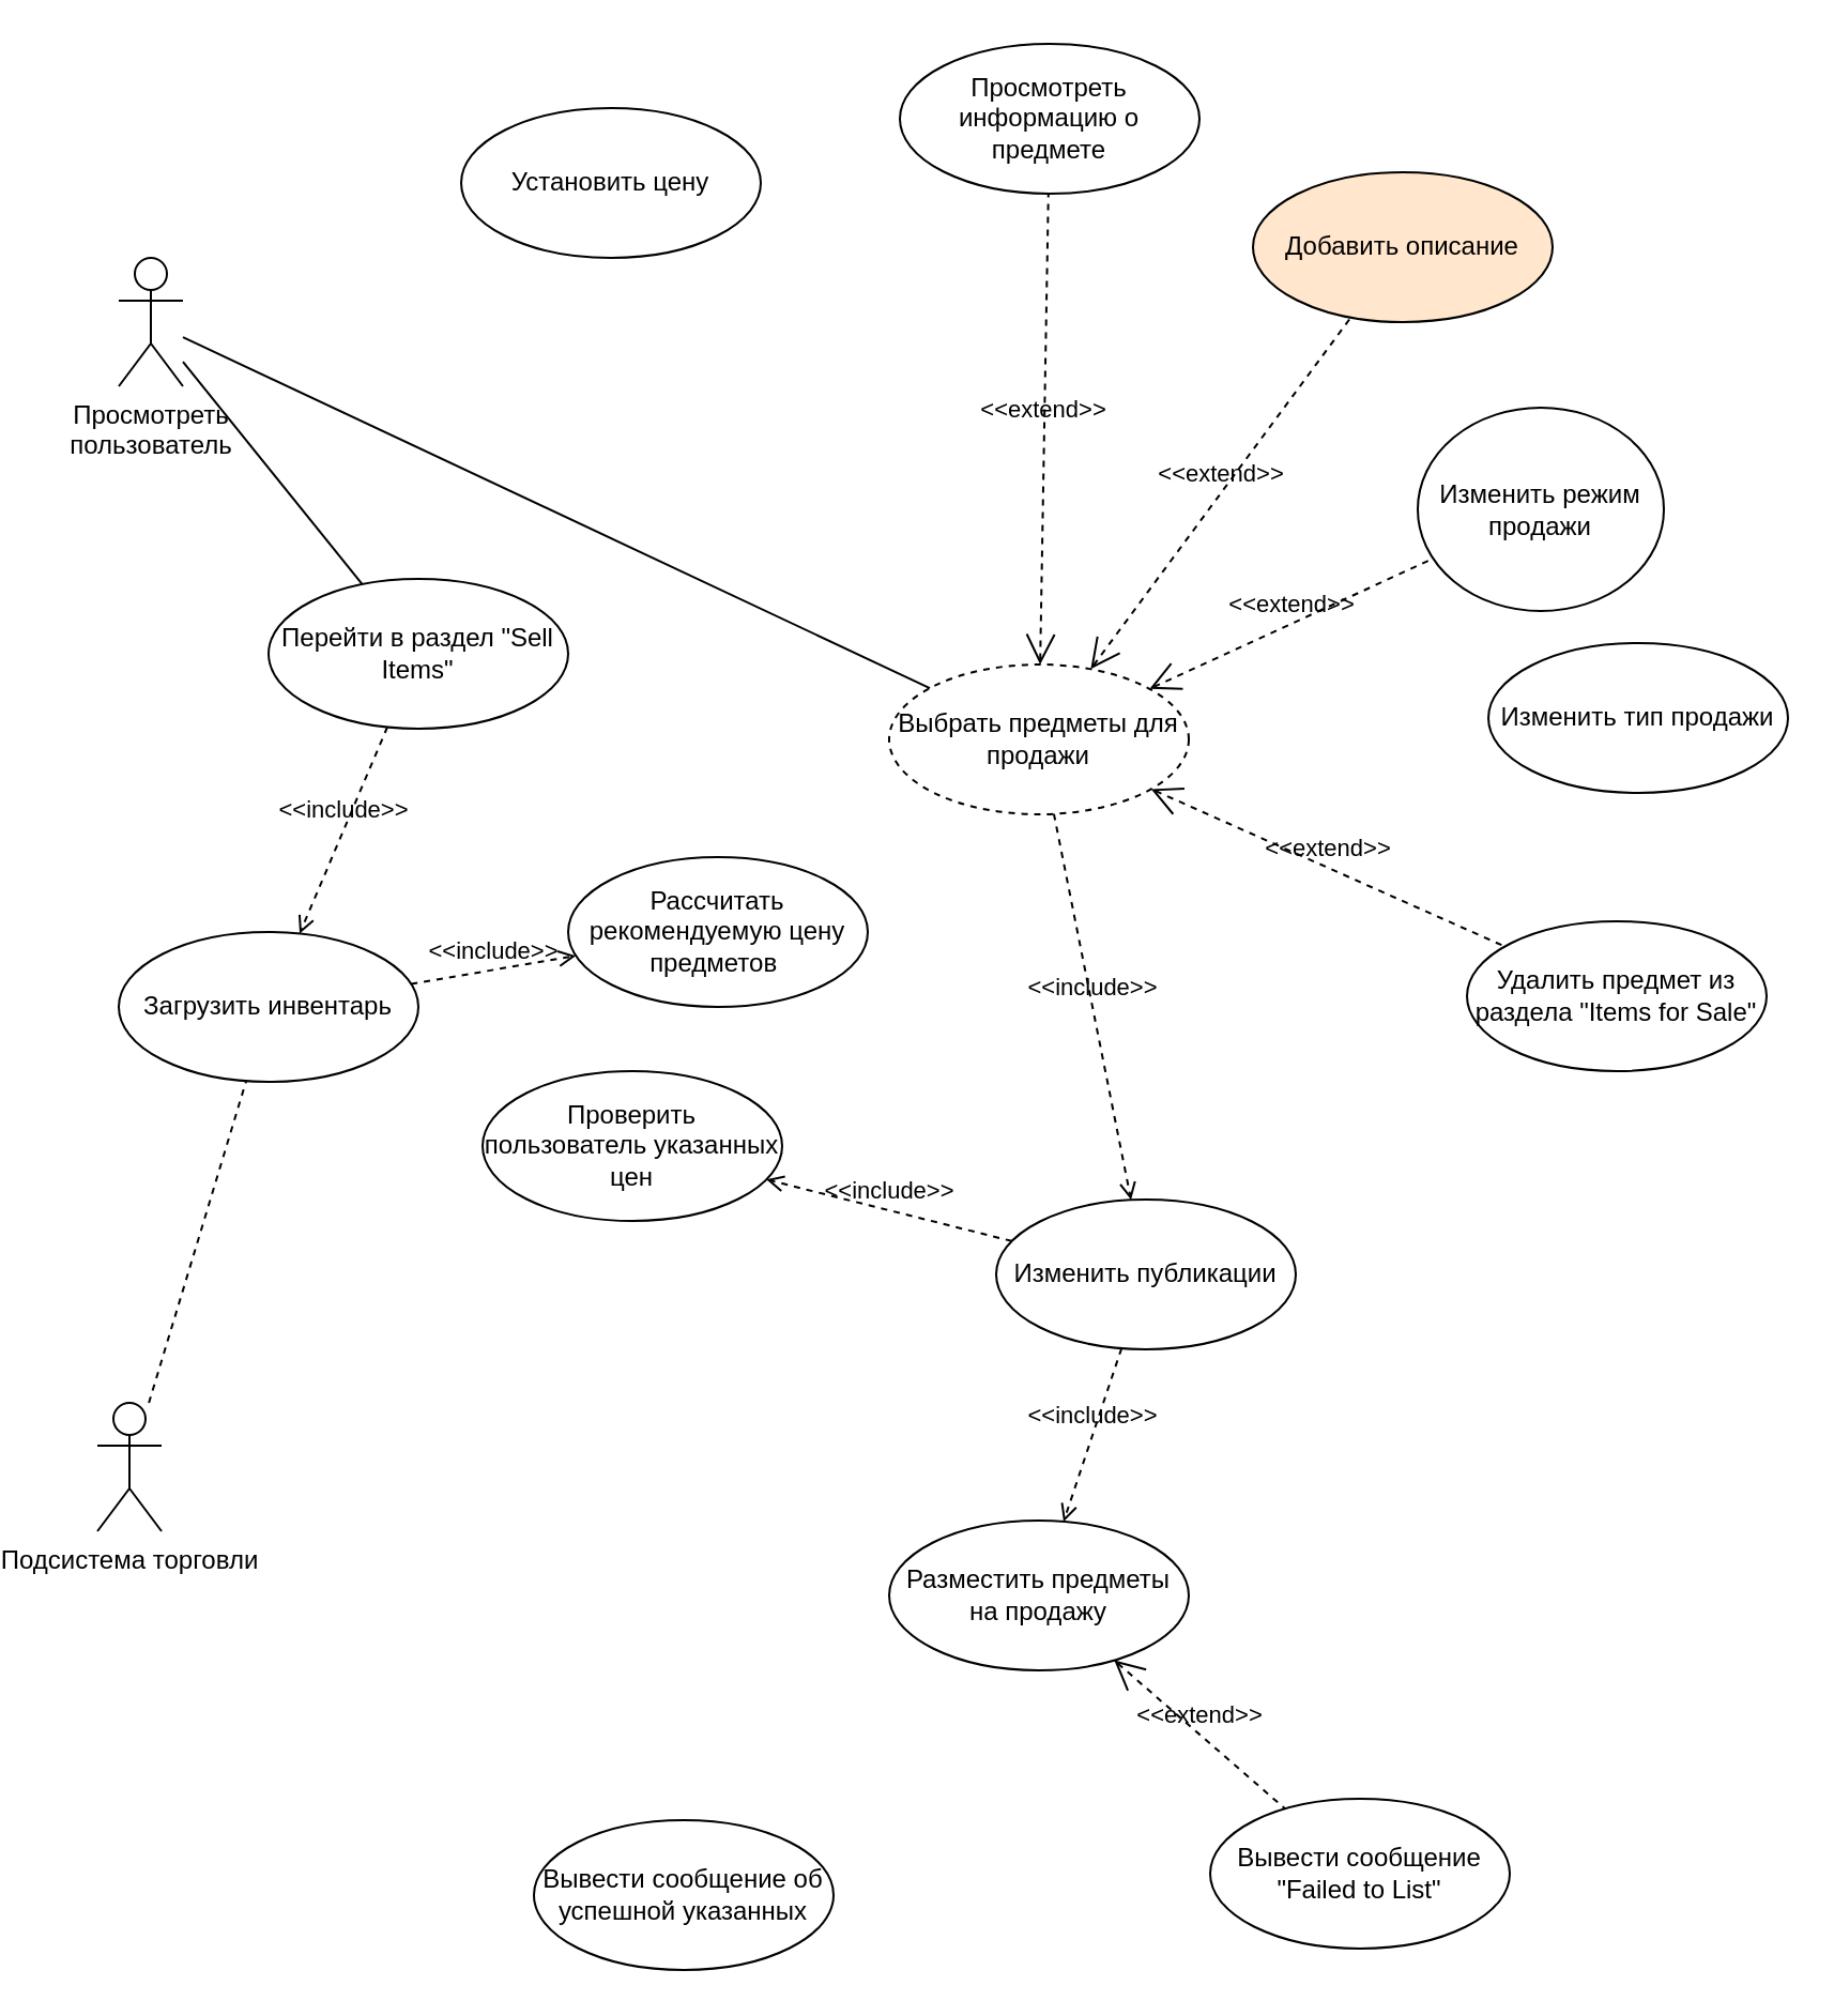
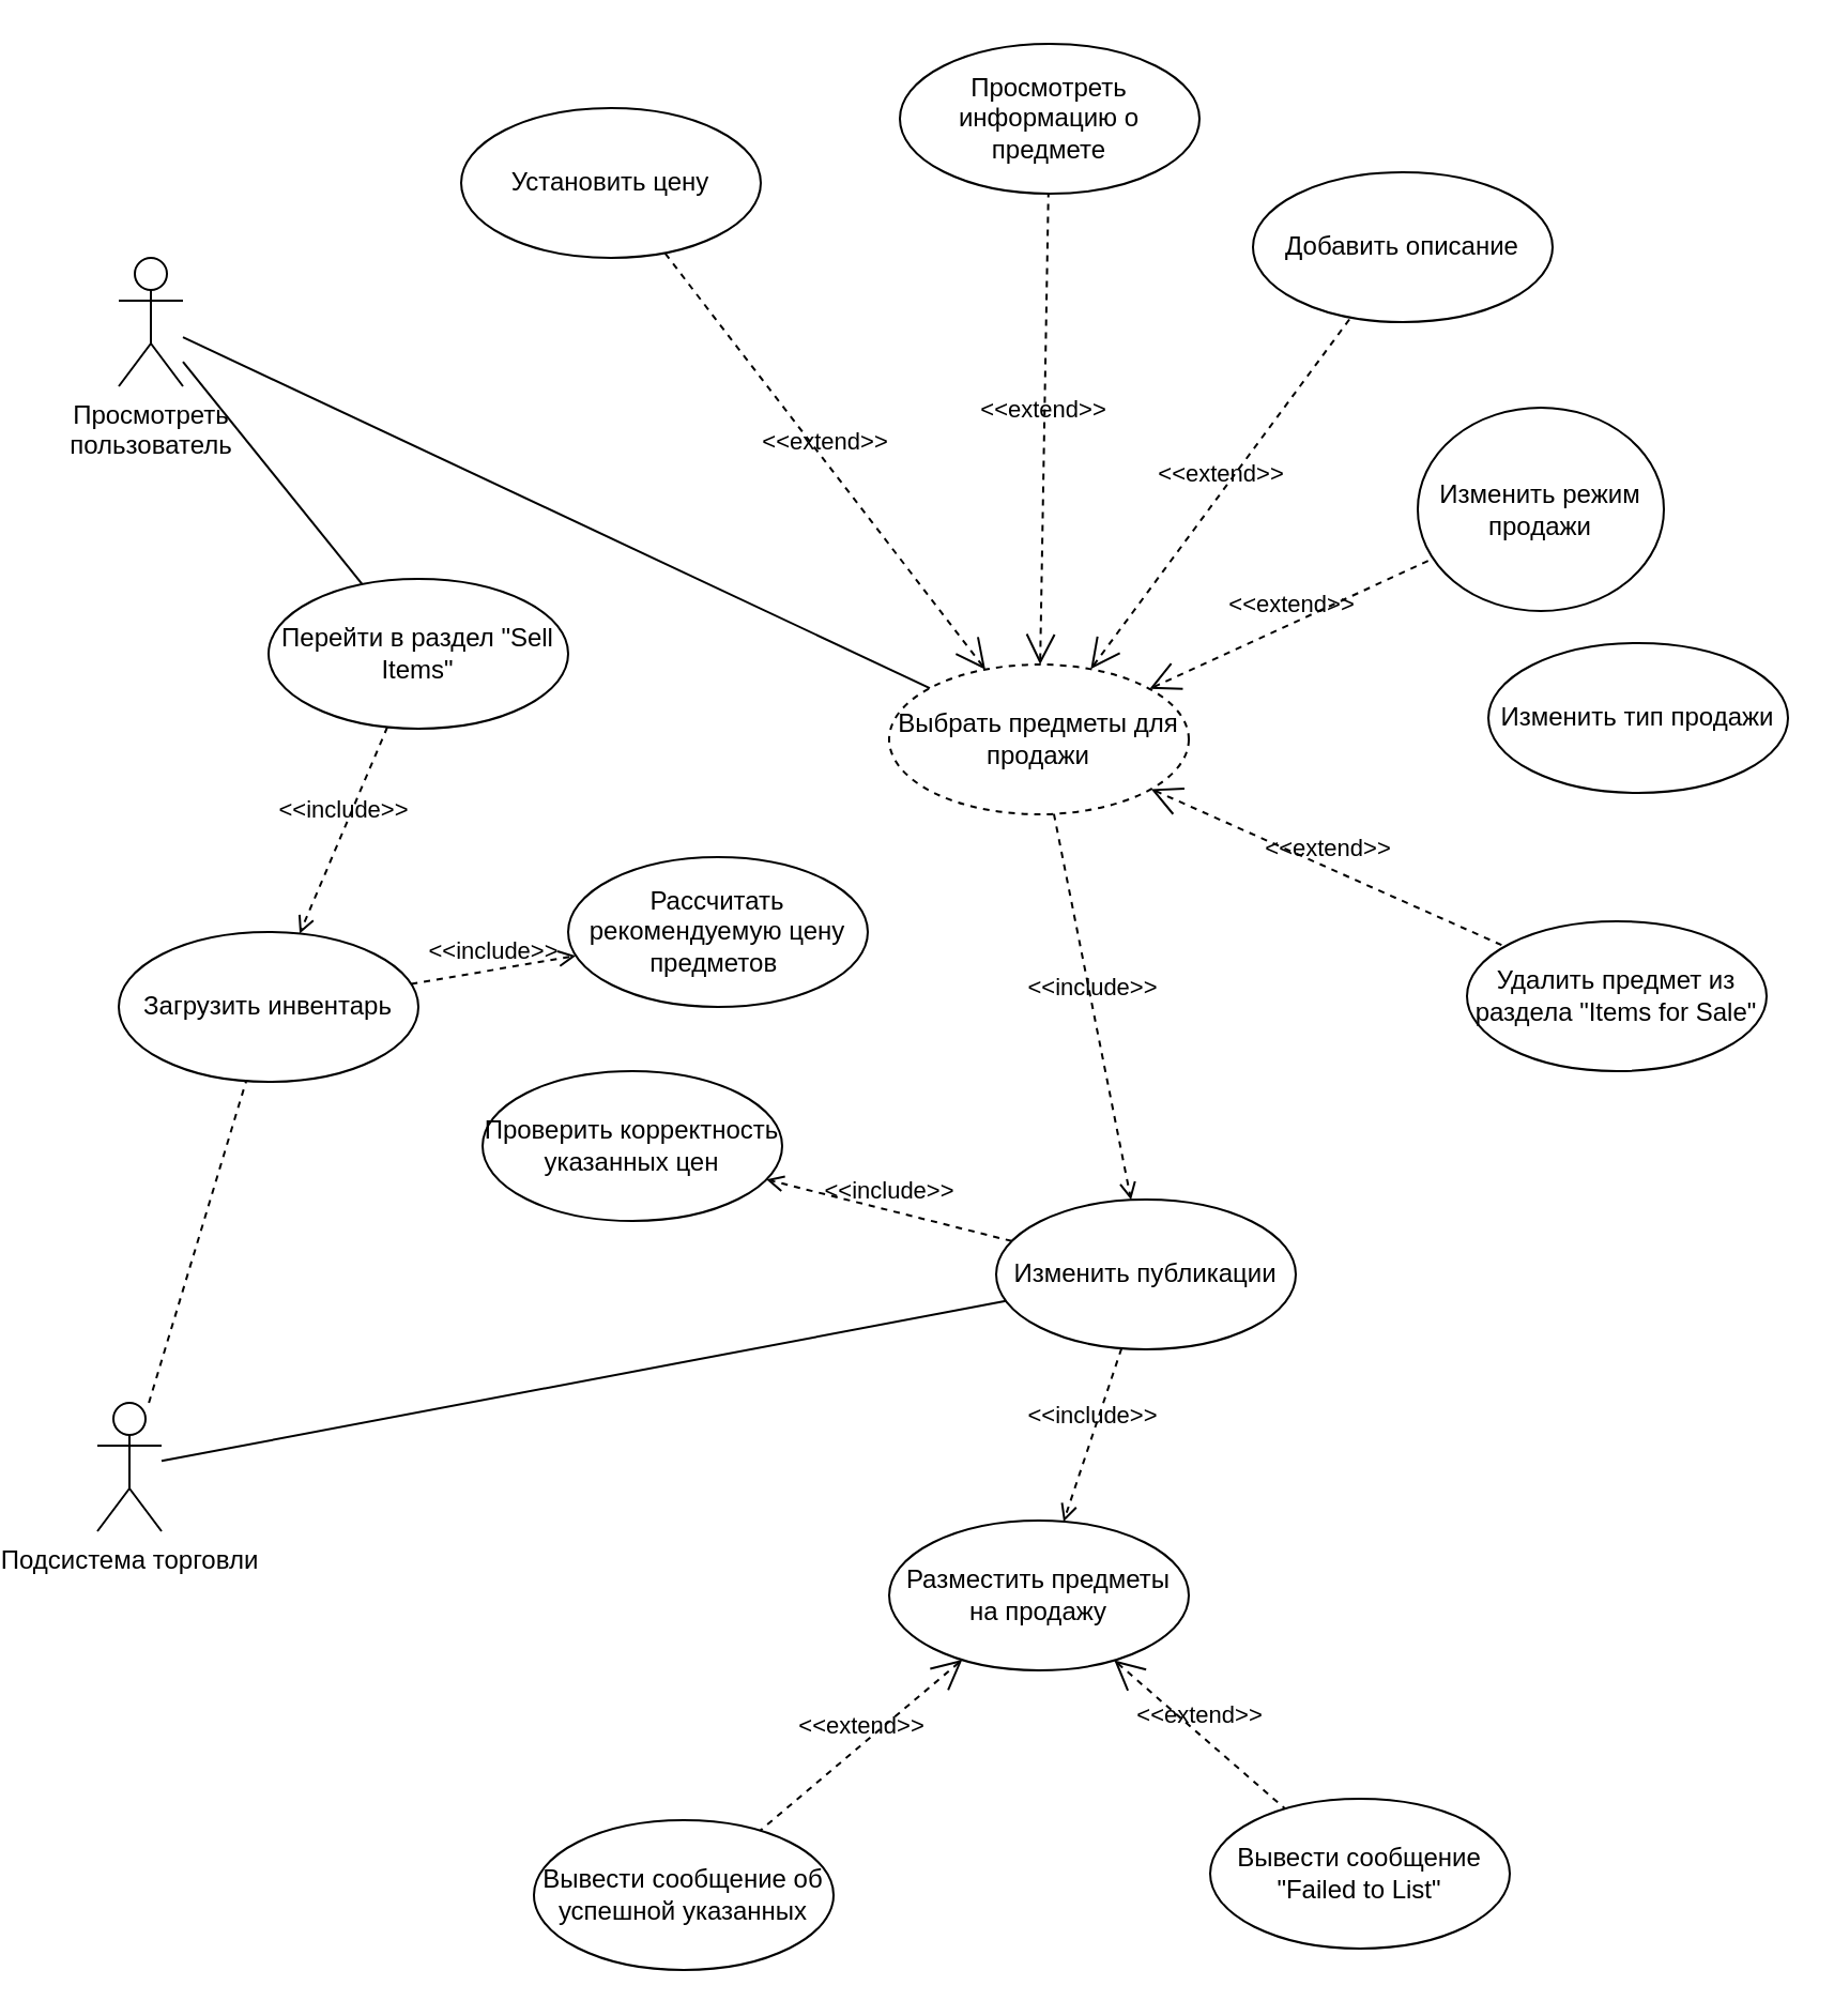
  <mxCell id="0" />
  <mxCell id="1" parent="0" />
  <mxCell id="2" value="Просмотреть&lt;div&gt;пользователь&lt;/div&gt;" style="shape=umlActor;html=1;verticalLabelPosition=bottom;verticalAlign=top;align=center;" parent="1" vertex="1"><mxGeometry x="30" y="120" width="30" height="60" as="geometry" /></mxCell>
  <mxCell id="3" value="Перейти в раздел &quot;Sell Items&quot;" style="ellipse;whiteSpace=wrap;html=1;" parent="1" vertex="1"><mxGeometry x="100" y="270" width="140" height="70" as="geometry" /></mxCell>
  <mxCell id="4" value="" style="edgeStyle=none;html=1;endArrow=none;verticalAlign=bottom;rounded=0;" parent="1" source="2" target="3" edge="1"><mxGeometry width="160" relative="1" as="geometry"><mxPoint x="70" y="260" as="sourcePoint" /><mxPoint x="230" y="260" as="targetPoint" /></mxGeometry></mxCell>
  <mxCell id="5" value="Загрузить инвентарь" style="ellipse;whiteSpace=wrap;html=1;" parent="1" vertex="1"><mxGeometry x="30" y="435" width="140" height="70" as="geometry" /></mxCell>
  <mxCell id="6" value="&amp;lt;&amp;lt;include&amp;gt;&amp;gt;" style="edgeStyle=none;html=1;endArrow=open;verticalAlign=bottom;dashed=1;labelBackgroundColor=none;rounded=0;" parent="1" source="3" target="5" edge="1"><mxGeometry width="160" relative="1" as="geometry"><mxPoint x="230" y="100" as="sourcePoint" /><mxPoint x="390" y="100" as="targetPoint" /></mxGeometry></mxCell>
  <mxCell id="7" value="Подсистема торговли" style="shape=umlActor;html=1;verticalLabelPosition=bottom;verticalAlign=top;align=center;" parent="1" vertex="1"><mxGeometry x="20" y="655" width="30" height="60" as="geometry" /></mxCell>
  <mxCell id="8" value="" style="edgeStyle=none;html=1;endArrow=none;verticalAlign=bottom;rounded=0;dashed=1;" parent="1" source="7" target="5" edge="1"><mxGeometry width="160" relative="1" as="geometry"><mxPoint x="200" y="90" as="sourcePoint" /><mxPoint x="360" y="90" as="targetPoint" /></mxGeometry></mxCell>
  <mxCell id="9" value="Выбрать предметы для продажи" style="ellipse;whiteSpace=wrap;html=1;dashed=1;" parent="1" vertex="1"><mxGeometry x="390" y="310" width="140" height="70" as="geometry" /></mxCell>
  <mxCell id="10" value="" style="endArrow=none;html=1;rounded=0;" parent="1" source="2" target="9" edge="1"><mxGeometry width="50" height="50" relative="1" as="geometry"><mxPoint x="310" y="570" as="sourcePoint" /><mxPoint x="360" y="520" as="targetPoint" /></mxGeometry></mxCell>
  <mxCell id="11" value="Установить цену" style="ellipse;whiteSpace=wrap;html=1;" parent="1" vertex="1"><mxGeometry x="190" y="50" width="140" height="70" as="geometry" /></mxCell>
+ <mxCell id="12" value="&amp;lt;&amp;lt;extend&amp;gt;&amp;gt;" style="edgeStyle=none;html=1;startArrow=open;endArrow=none;startSize=12;verticalAlign=bottom;dashed=1;labelBackgroundColor=none;rounded=0;" parent="1" source="9" target="11" edge="1"><mxGeometry width="160" relative="1" as="geometry"><mxPoint x="510" y="430" as="sourcePoint" /><mxPoint x="670" y="430" as="targetPoint" /></mxGeometry></mxCell>
  <mxCell id="13" value="Просмотреть информацию о предмете" style="ellipse;whiteSpace=wrap;html=1;" parent="1" vertex="1"><mxGeometry x="395" y="20" width="140" height="70" as="geometry" /></mxCell>
  <mxCell id="14" value="&amp;lt;&amp;lt;extend&amp;gt;&amp;gt;" style="edgeStyle=none;html=1;startArrow=open;endArrow=none;startSize=12;verticalAlign=bottom;dashed=1;labelBackgroundColor=none;rounded=0;" parent="1" source="9" target="13" edge="1"><mxGeometry width="160" relative="1" as="geometry"><mxPoint x="450" y="540" as="sourcePoint" /><mxPoint x="610" y="540" as="targetPoint" /></mxGeometry></mxCell>
- <mxCell id="15" value="Добавить описание" style="ellipse;whiteSpace=wrap;html=1;fillColor=#ffe6cc;" parent="1" vertex="1"><mxGeometry x="560" y="80" width="140" height="70" as="geometry" /></mxCell>
+ <mxCell id="15" value="Добавить описание" style="ellipse;whiteSpace=wrap;html=1;" parent="1" vertex="1"><mxGeometry x="560" y="80" width="140" height="70" as="geometry" /></mxCell>
  <mxCell id="16" value="&amp;lt;&amp;lt;extend&amp;gt;&amp;gt;" style="edgeStyle=none;html=1;startArrow=open;endArrow=none;startSize=12;verticalAlign=bottom;dashed=1;labelBackgroundColor=none;rounded=0;" parent="1" source="9" target="15" edge="1"><mxGeometry width="160" relative="1" as="geometry"><mxPoint x="280" y="580" as="sourcePoint" /><mxPoint x="440" y="580" as="targetPoint" /></mxGeometry></mxCell>
  <mxCell id="17" value="Изменить режим продажи" style="ellipse;whiteSpace=wrap;html=1;" parent="1" vertex="1"><mxGeometry x="637" y="190" width="115" height="95" as="geometry" /></mxCell>
  <mxCell id="18" value="&amp;lt;&amp;lt;extend&amp;gt;&amp;gt;" style="edgeStyle=none;html=1;startArrow=open;endArrow=none;startSize=12;verticalAlign=bottom;dashed=1;labelBackgroundColor=none;rounded=0;" parent="1" source="9" target="17" edge="1"><mxGeometry width="160" relative="1" as="geometry"><mxPoint x="350" y="560" as="sourcePoint" /><mxPoint x="510" y="560" as="targetPoint" /></mxGeometry></mxCell>
  <mxCell id="19" value="Изменить тип продажи" style="ellipse;whiteSpace=wrap;html=1;" parent="1" vertex="1"><mxGeometry x="670" y="300" width="140" height="70" as="geometry" /></mxCell>
  <mxCell id="20" value="Удалить предмет из раздела &quot;Items for Sale&quot;" style="ellipse;whiteSpace=wrap;html=1;" parent="1" vertex="1"><mxGeometry x="660" y="430" width="140" height="70" as="geometry" /></mxCell>
  <mxCell id="21" value="&amp;lt;&amp;lt;extend&amp;gt;&amp;gt;" style="edgeStyle=none;html=1;startArrow=open;endArrow=none;startSize=12;verticalAlign=bottom;dashed=1;labelBackgroundColor=none;rounded=0;" parent="1" source="9" target="20" edge="1"><mxGeometry width="160" relative="1" as="geometry"><mxPoint x="170" y="610" as="sourcePoint" /><mxPoint x="330" y="610" as="targetPoint" /></mxGeometry></mxCell>
  <mxCell id="22" value="Изменить публикации" style="ellipse;whiteSpace=wrap;html=1;" parent="1" vertex="1"><mxGeometry x="440" y="560" width="140" height="70" as="geometry" /></mxCell>
  <mxCell id="23" value="&amp;lt;&amp;lt;include&amp;gt;&amp;gt;" style="edgeStyle=none;html=1;endArrow=open;verticalAlign=bottom;dashed=1;labelBackgroundColor=none;rounded=0;" parent="1" source="9" target="22" edge="1"><mxGeometry width="160" relative="1" as="geometry"><mxPoint x="80" y="560" as="sourcePoint" /><mxPoint x="240" y="560" as="targetPoint" /></mxGeometry></mxCell>
  <mxCell id="24" value="Рассчитать рекомендуемую цену предметов&amp;nbsp;" style="ellipse;whiteSpace=wrap;html=1;" parent="1" vertex="1"><mxGeometry x="240" y="400" width="140" height="70" as="geometry" /></mxCell>
  <mxCell id="25" value="&amp;lt;&amp;lt;include&amp;gt;&amp;gt;" style="edgeStyle=none;html=1;endArrow=open;verticalAlign=bottom;dashed=1;labelBackgroundColor=none;rounded=0;" parent="1" source="5" target="24" edge="1"><mxGeometry width="160" relative="1" as="geometry"><mxPoint x="450" y="650" as="sourcePoint" /><mxPoint x="610" y="650" as="targetPoint" /></mxGeometry></mxCell>
- <mxCell id="26" value="Проверить пользователь указанных цен" style="ellipse;whiteSpace=wrap;html=1;" parent="1" vertex="1"><mxGeometry x="200" y="500" width="140" height="70" as="geometry" /></mxCell>
+ <mxCell id="26" value="Проверить корректность указанных цен" style="ellipse;whiteSpace=wrap;html=1;" parent="1" vertex="1"><mxGeometry x="200" y="500" width="140" height="70" as="geometry" /></mxCell>
  <mxCell id="27" value="&amp;lt;&amp;lt;include&amp;gt;&amp;gt;" style="edgeStyle=none;html=1;endArrow=open;verticalAlign=bottom;dashed=1;labelBackgroundColor=none;rounded=0;" parent="1" source="22" target="26" edge="1"><mxGeometry width="160" relative="1" as="geometry"><mxPoint x="580" y="680" as="sourcePoint" /><mxPoint x="740" y="680" as="targetPoint" /></mxGeometry></mxCell>
  <mxCell id="28" value="Разместить предметы на продажу" style="ellipse;whiteSpace=wrap;html=1;" parent="1" vertex="1"><mxGeometry x="390" y="710" width="140" height="70" as="geometry" /></mxCell>
  <mxCell id="29" value="&amp;lt;&amp;lt;include&amp;gt;&amp;gt;" style="edgeStyle=none;html=1;endArrow=open;verticalAlign=bottom;dashed=1;labelBackgroundColor=none;rounded=0;" parent="1" source="22" target="28" edge="1"><mxGeometry width="160" relative="1" as="geometry"><mxPoint x="540" y="700" as="sourcePoint" /><mxPoint x="700" y="700" as="targetPoint" /></mxGeometry></mxCell>
+ <mxCell id="30" value="" style="edgeStyle=none;html=1;endArrow=none;verticalAlign=bottom;rounded=0;" parent="1" source="7" target="22" edge="1"><mxGeometry width="160" relative="1" as="geometry"><mxPoint x="120" y="750" as="sourcePoint" /><mxPoint x="280" y="750" as="targetPoint" /></mxGeometry></mxCell>
  <mxCell id="31" value="Вывести сообщение об успешной указанных" style="ellipse;whiteSpace=wrap;html=1;" parent="1" vertex="1"><mxGeometry x="224" y="850" width="140" height="70" as="geometry" /></mxCell>
  <mxCell id="32" value="Вывести сообщение &quot;Failed to List&quot;" style="ellipse;whiteSpace=wrap;html=1;" parent="1" vertex="1"><mxGeometry x="540" y="840" width="140" height="70" as="geometry" /></mxCell>
  <mxCell id="33" value="&amp;lt;&amp;lt;extend&amp;gt;&amp;gt;" style="edgeStyle=none;html=1;startArrow=open;endArrow=none;startSize=12;verticalAlign=bottom;dashed=1;labelBackgroundColor=none;rounded=0;" parent="1" source="28" target="32" edge="1"><mxGeometry width="160" relative="1" as="geometry"><mxPoint x="760" y="790" as="sourcePoint" /><mxPoint x="920" y="790" as="targetPoint" /></mxGeometry></mxCell>
+ <mxCell id="34" value="&amp;lt;&amp;lt;extend&amp;gt;&amp;gt;" style="edgeStyle=none;html=1;startArrow=open;endArrow=none;startSize=12;verticalAlign=bottom;dashed=1;labelBackgroundColor=none;rounded=0;" edge="1" parent="1" source="28" target="31"><mxGeometry width="160" relative="1" as="geometry"><mxPoint x="128" y="783" as="sourcePoint" /><mxPoint x="288" y="783" as="targetPoint" /></mxGeometry></mxCell>
